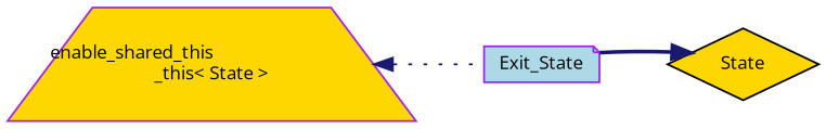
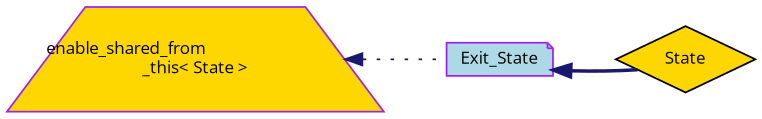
  digraph {
    fontname="Open Sans"
    rankdir=LR
    node [color=purple fillcolor=gold fontname="Open Sans" fontsize=10 style=filled]
    edge [color=midnightblue dir=back fontname="Open Sans" fontsize=10 labelfontname=Helvetica labelfontsize=10]
    n1 [fillcolor=lightblue fontcolor=black height=0.2 label=Exit_State shape=note width=0.4]
    n2 [color=black height=0.2 label=State shape=diamond width=0.4]
-   n3 [height=0.2 label="enable_shared_this\l_this\< State \>" shape=trapezium width=0.4]
-   n2 -> n1 [style=bold]
+   n3 [height=0.2 label="enable_shared_from\l_this\< State \>" shape=trapezium width=0.4]
+   n1 -> n2 [style=bold]
    n3 -> n1 [style=dotted]
  }
